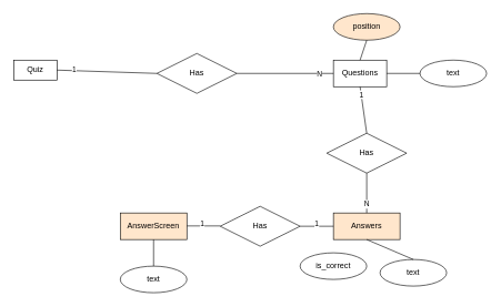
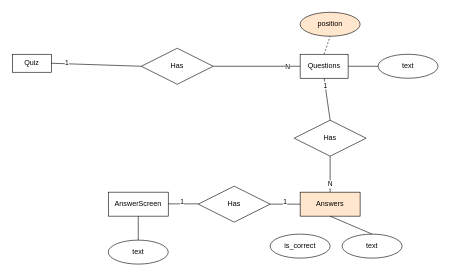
  <mxCell id="0" />
  <mxCell id="1" parent="0" />
  <mxCell id="2" value="Quiz" style="whiteSpace=wrap;html=1;align=center;" vertex="1" parent="1"><mxGeometry x="20" y="90" width="65" height="30" as="geometry" /></mxCell>
  <mxCell id="3" value="Has" style="shape=rhombus;perimeter=rhombusPerimeter;whiteSpace=wrap;html=1;align=center;" vertex="1" parent="1"><mxGeometry x="235" y="80" width="120" height="60" as="geometry" /></mxCell>
  <mxCell id="4" value="Questions" style="whiteSpace=wrap;html=1;align=center;" vertex="1" parent="1"><mxGeometry x="500" y="90" width="80" height="40" as="geometry" /></mxCell>
  <mxCell id="5" value="Answers" style="whiteSpace=wrap;html=1;align=center;fillColor=#ffe6cc;" vertex="1" parent="1"><mxGeometry x="500" y="320" width="100" height="40" as="geometry" /></mxCell>
  <mxCell id="6" value="Has" style="shape=rhombus;perimeter=rhombusPerimeter;whiteSpace=wrap;html=1;align=center;" vertex="1" parent="1"><mxGeometry x="490" y="200" width="120" height="60" as="geometry" /></mxCell>
- <mxCell id="7" value="is_correct" style="ellipse;whiteSpace=wrap;html=1;align=center;" vertex="1" parent="1"><mxGeometry x="450" y="380" width="100" height="40" as="geometry" /></mxCell>
+ <mxCell id="7" value="is_correct" style="ellipse;whiteSpace=wrap;html=1;align=center;" vertex="1" parent="1"><mxGeometry x="450" y="390" width="100" height="40" as="geometry" /></mxCell>
  <mxCell id="8" value="position" style="ellipse;whiteSpace=wrap;html=1;align=center;fillColor=#ffe6cc;" vertex="1" parent="1"><mxGeometry x="500" y="20" width="100" height="40" as="geometry" /></mxCell>
- <mxCell id="9" value="" style="endArrow=none;html=1;entryX=0.5;entryY=1;entryDx=0;entryDy=0;exitX=0.5;exitY=0;exitDx=0;exitDy=0;" edge="1" parent="1" source="4" target="8"><mxGeometry width="50" height="50" relative="1" as="geometry"><mxPoint x="510" y="130" as="sourcePoint" /><mxPoint x="555" y="60" as="targetPoint" /></mxGeometry></mxCell>
- <mxCell id="10" value="AnswerScreen" style="whiteSpace=wrap;html=1;align=center;fillColor=#ffe6cc;" vertex="1" parent="1"><mxGeometry x="180" y="320" width="100" height="40" as="geometry" /></mxCell>
+ <mxCell id="9" value="" style="endArrow=none;html=1;entryX=0.5;entryY=1;entryDx=0;entryDy=0;exitX=0.5;exitY=0;exitDx=0;exitDy=0;dashed=1;" edge="1" parent="1" source="4" target="8"><mxGeometry width="50" height="50" relative="1" as="geometry"><mxPoint x="510" y="130" as="sourcePoint" /><mxPoint x="555" y="60" as="targetPoint" /></mxGeometry></mxCell>
+ <mxCell id="10" value="AnswerScreen" style="whiteSpace=wrap;html=1;align=center;" vertex="1" parent="1"><mxGeometry x="180" y="320" width="100" height="40" as="geometry" /></mxCell>
  <mxCell id="11" value="Has" style="shape=rhombus;perimeter=rhombusPerimeter;whiteSpace=wrap;html=1;align=center;" vertex="1" parent="1"><mxGeometry x="330" y="310" width="120" height="60" as="geometry" /></mxCell>
  <mxCell id="12" value="" style="endArrow=none;html=1;entryX=0;entryY=0.5;entryDx=0;entryDy=0;exitX=1;exitY=0.5;exitDx=0;exitDy=0;" edge="1" parent="1" source="11" target="5"><mxGeometry width="50" height="50" relative="1" as="geometry"><mxPoint x="440" y="390" as="sourcePoint" /><mxPoint x="485" y="320" as="targetPoint" /></mxGeometry></mxCell>
  <mxCell id="13" value="1" style="edgeLabel;html=1;align=center;verticalAlign=middle;resizable=0;points=[];" vertex="1" connectable="0" parent="12"><mxGeometry x="-0.04" y="4" relative="1" as="geometry"><mxPoint as="offset" /></mxGeometry></mxCell>
  <mxCell id="14" value="" style="endArrow=none;html=1;entryX=0;entryY=0.5;entryDx=0;entryDy=0;exitX=1;exitY=0.5;exitDx=0;exitDy=0;" edge="1" parent="1"><mxGeometry width="50" height="50" relative="1" as="geometry"><mxPoint x="280" y="339.5" as="sourcePoint" /><mxPoint x="330" y="339.5" as="targetPoint" /></mxGeometry></mxCell>
  <mxCell id="15" value="1" style="edgeLabel;html=1;align=center;verticalAlign=middle;resizable=0;points=[];" vertex="1" connectable="0" parent="14"><mxGeometry x="-0.12" y="4" relative="1" as="geometry"><mxPoint y="1" as="offset" /></mxGeometry></mxCell>
  <mxCell id="16" value="text" style="ellipse;whiteSpace=wrap;html=1;align=center;" vertex="1" parent="1"><mxGeometry x="570" y="390" width="100" height="40" as="geometry" /></mxCell>
  <mxCell id="17" value="" style="endArrow=none;html=1;entryX=0.5;entryY=1;entryDx=0;entryDy=0;exitX=0.5;exitY=0;exitDx=0;exitDy=0;" edge="1" parent="1" source="16" target="5"><mxGeometry width="50" height="50" relative="1" as="geometry"><mxPoint x="520" y="400" as="sourcePoint" /><mxPoint x="535" y="370" as="targetPoint" /></mxGeometry></mxCell>
  <mxCell id="18" value="text" style="ellipse;whiteSpace=wrap;html=1;align=center;" vertex="1" parent="1"><mxGeometry x="630" y="90" width="100" height="40" as="geometry" /></mxCell>
  <mxCell id="19" value="" style="endArrow=none;html=1;entryX=1;entryY=0.5;entryDx=0;entryDy=0;exitX=0;exitY=0.5;exitDx=0;exitDy=0;" edge="1" parent="1" source="18" target="4"><mxGeometry width="50" height="50" relative="1" as="geometry"><mxPoint x="674.645" y="145.858" as="sourcePoint" /><mxPoint x="630" y="110" as="targetPoint" /></mxGeometry></mxCell>
  <mxCell id="20" value="text" style="ellipse;whiteSpace=wrap;html=1;align=center;" vertex="1" parent="1"><mxGeometry x="180" y="400" width="100" height="40" as="geometry" /></mxCell>
  <mxCell id="21" value="" style="endArrow=none;html=1;exitX=0.5;exitY=0;exitDx=0;exitDy=0;" edge="1" parent="1" source="20"><mxGeometry width="50" height="50" relative="1" as="geometry"><mxPoint x="180" y="410" as="sourcePoint" /><mxPoint x="230" y="360" as="targetPoint" /></mxGeometry></mxCell>
  <mxCell id="22" value="" style="endArrow=none;html=1;entryX=0;entryY=0.5;entryDx=0;entryDy=0;exitX=1;exitY=0.5;exitDx=0;exitDy=0;" edge="1" parent="1" source="3" target="4"><mxGeometry width="50" height="50" relative="1" as="geometry"><mxPoint x="380" y="180" as="sourcePoint" /><mxPoint x="430" y="130" as="targetPoint" /></mxGeometry></mxCell>
  <mxCell id="23" value="N" style="edgeLabel;html=1;align=center;verticalAlign=middle;resizable=0;points=[];" vertex="1" connectable="0" parent="22"><mxGeometry x="0.697" relative="1" as="geometry"><mxPoint as="offset" /></mxGeometry></mxCell>
  <mxCell id="24" value="" style="endArrow=none;html=1;entryX=0;entryY=0.5;entryDx=0;entryDy=0;exitX=1;exitY=0.5;exitDx=0;exitDy=0;" edge="1" parent="1" source="2" target="3"><mxGeometry width="50" height="50" relative="1" as="geometry"><mxPoint x="110" y="120" as="sourcePoint" /><mxPoint x="255" y="120" as="targetPoint" /></mxGeometry></mxCell>
  <mxCell id="25" value="1" style="edgeLabel;html=1;align=center;verticalAlign=middle;resizable=0;points=[];" vertex="1" connectable="0" parent="24"><mxGeometry x="-0.67" y="1" relative="1" as="geometry"><mxPoint as="offset" /></mxGeometry></mxCell>
  <mxCell id="26" value="" style="endArrow=none;html=1;entryX=0.5;entryY=1;entryDx=0;entryDy=0;exitX=0.5;exitY=0;exitDx=0;exitDy=0;" edge="1" parent="1" source="6" target="4"><mxGeometry width="50" height="50" relative="1" as="geometry"><mxPoint x="330" y="260" as="sourcePoint" /><mxPoint x="380" y="210" as="targetPoint" /></mxGeometry></mxCell>
  <mxCell id="27" value="1" style="edgeLabel;html=1;align=center;verticalAlign=middle;resizable=0;points=[];" vertex="1" connectable="0" parent="26"><mxGeometry x="0.657" relative="1" as="geometry"><mxPoint as="offset" /></mxGeometry></mxCell>
  <mxCell id="28" value="" style="endArrow=none;html=1;entryX=0.5;entryY=1;entryDx=0;entryDy=0;exitX=0.5;exitY=0;exitDx=0;exitDy=0;" edge="1" parent="1" source="5" target="6"><mxGeometry width="50" height="50" relative="1" as="geometry"><mxPoint x="330" y="260" as="sourcePoint" /><mxPoint x="380" y="210" as="targetPoint" /></mxGeometry></mxCell>
  <mxCell id="29" value="N" style="edgeLabel;html=1;align=center;verticalAlign=middle;resizable=0;points=[];" vertex="1" connectable="0" parent="28"><mxGeometry x="-0.533" y="1" relative="1" as="geometry"><mxPoint as="offset" /></mxGeometry></mxCell>
